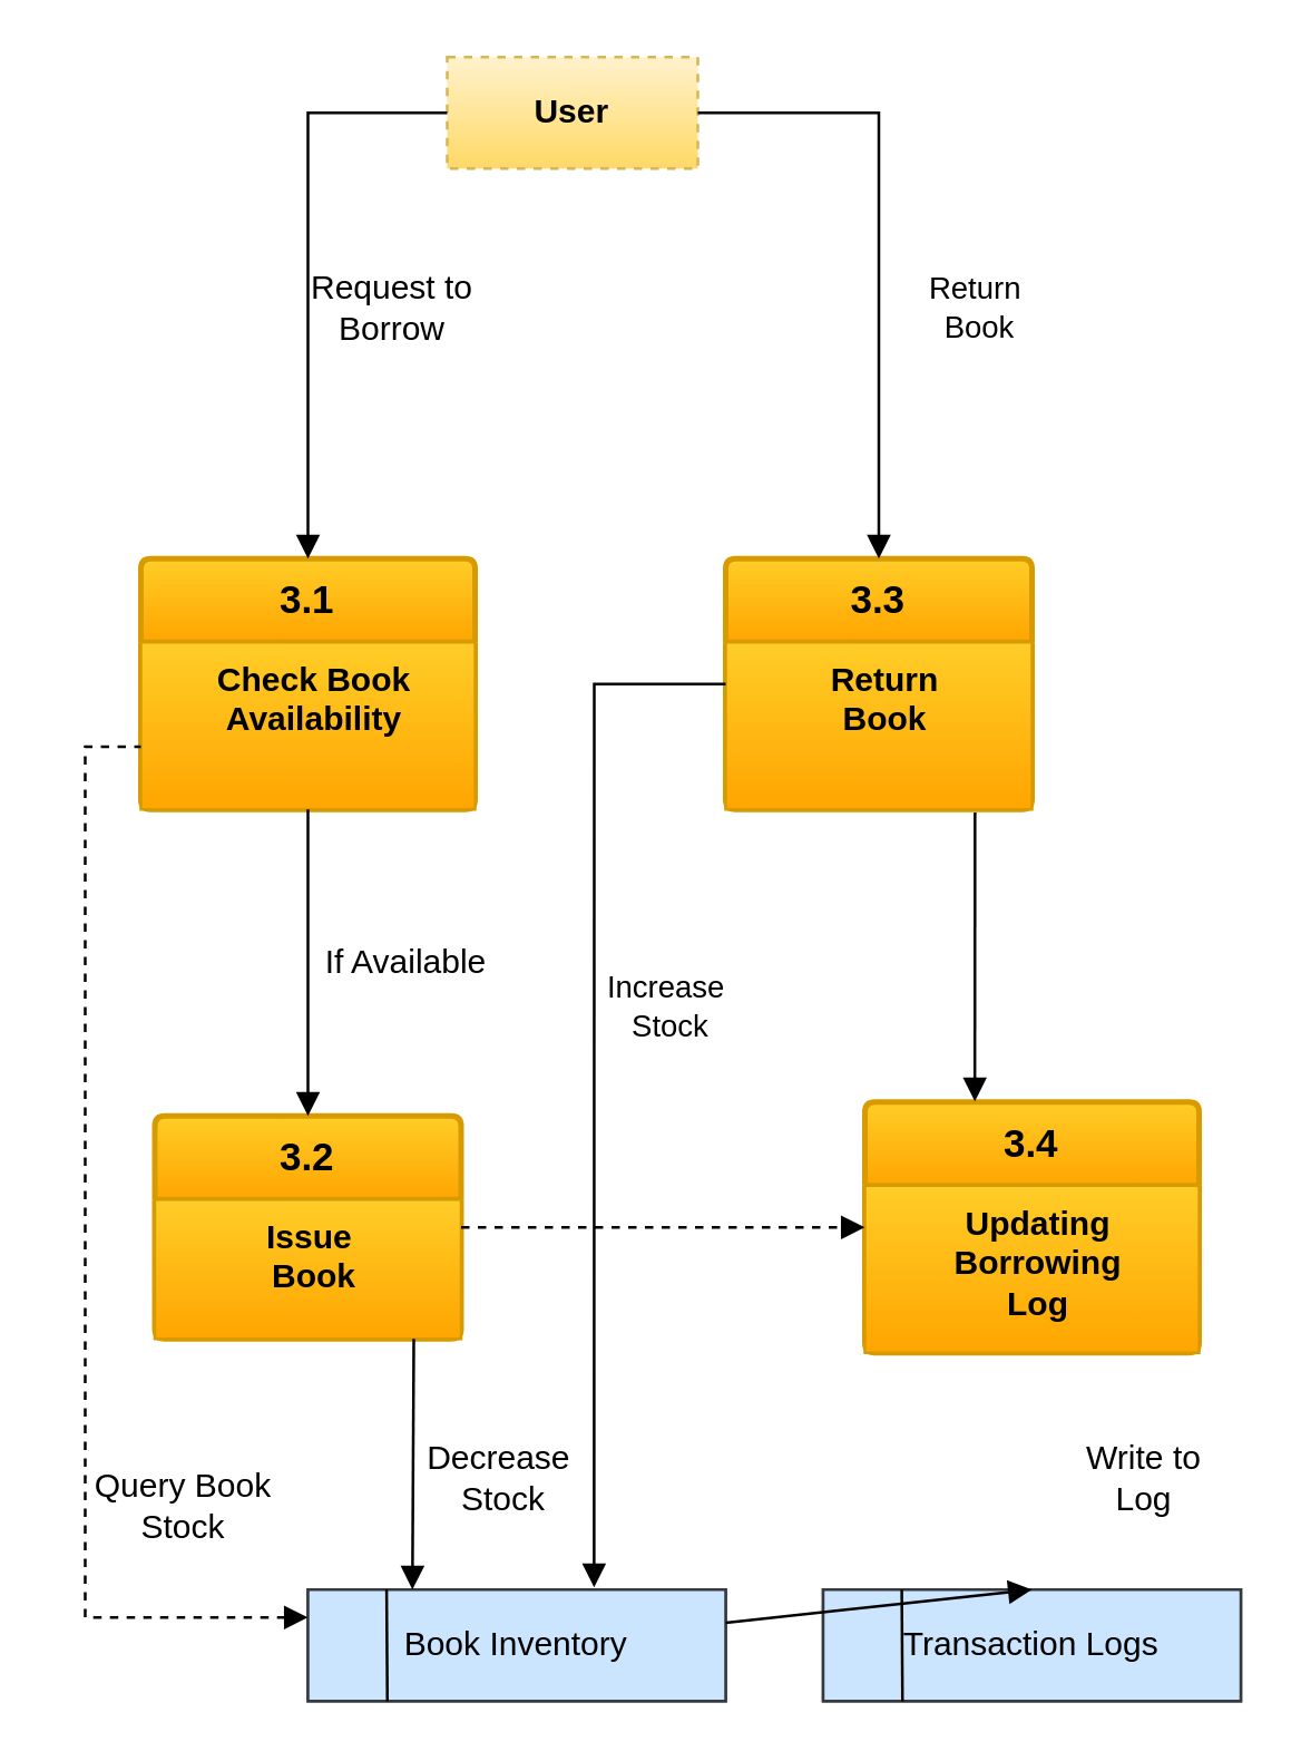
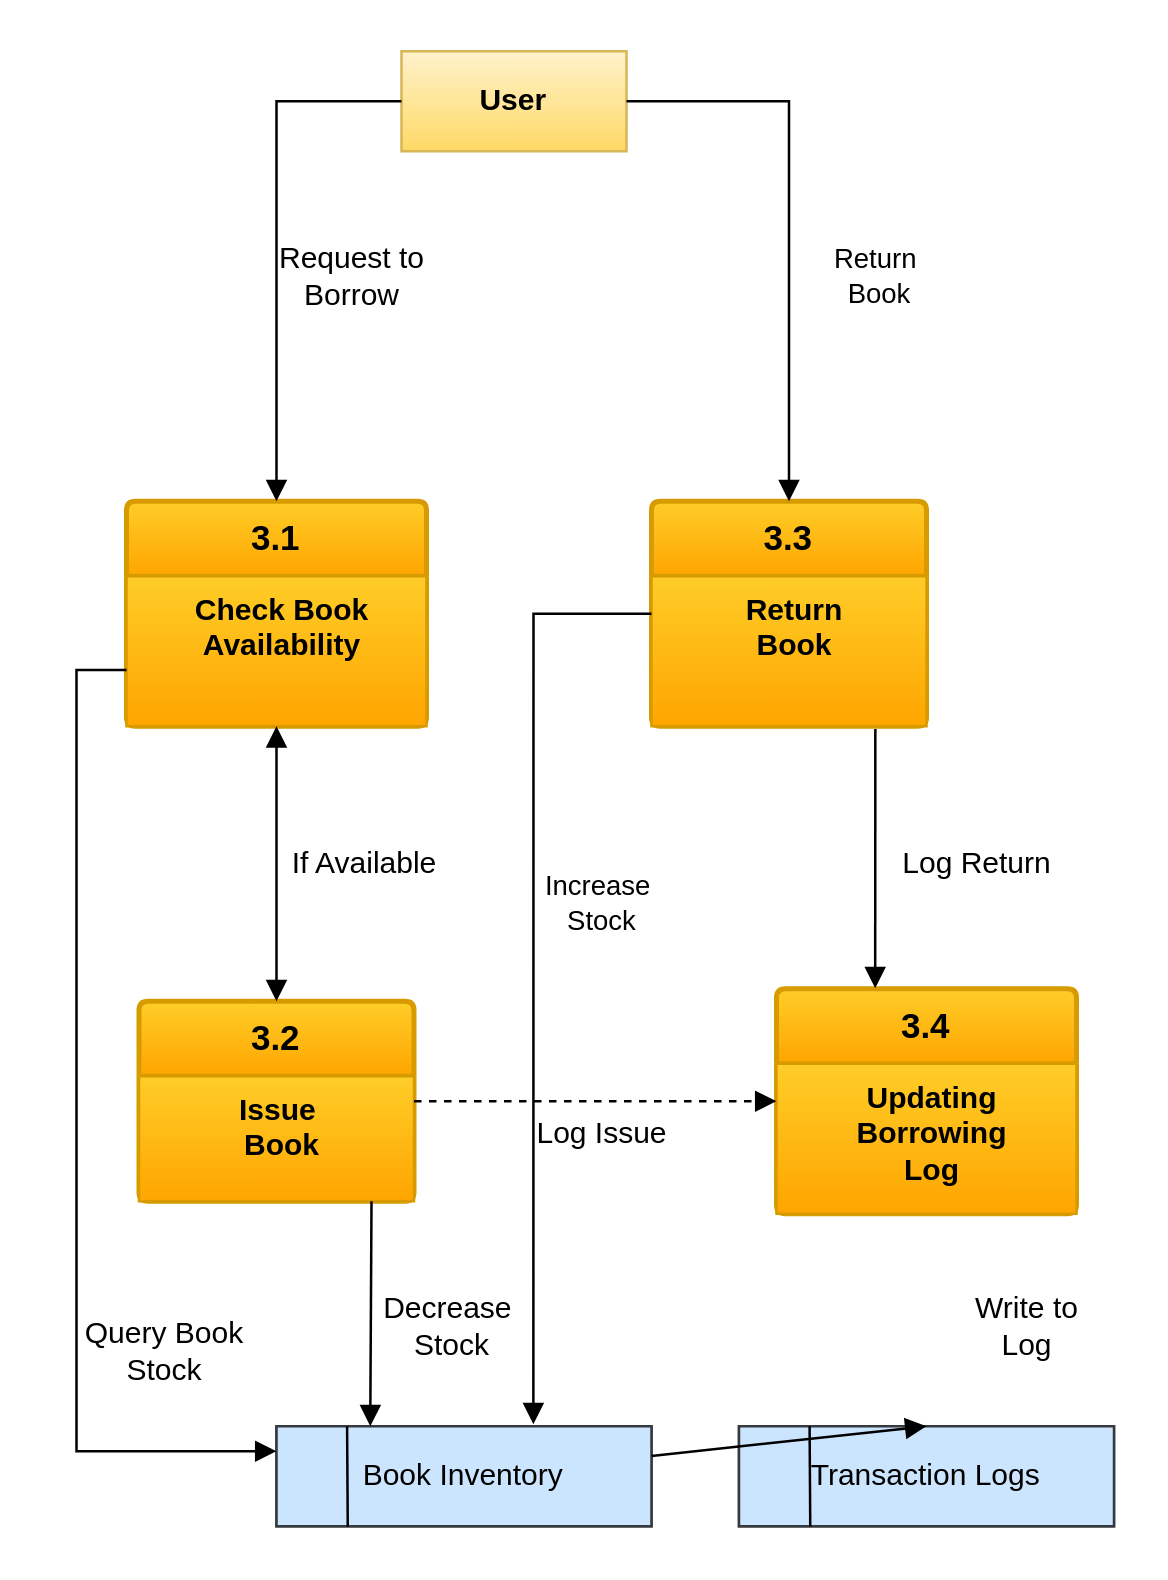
  <mxCell id="0" />
  <mxCell id="1" parent="0" />
- <mxCell id="2" value="&lt;b&gt;User&lt;/b&gt;" style="rounded=0;whiteSpace=wrap;html=1;fillColor=#fff2cc;gradientColor=#ffd966;strokeColor=#d6b656;dashed=1;" parent="1" vertex="1"><mxGeometry x="160" y="20" width="90" height="40" as="geometry" /></mxCell>
+ <mxCell id="2" value="&lt;b&gt;User&lt;/b&gt;" style="rounded=0;whiteSpace=wrap;html=1;fillColor=#fff2cc;gradientColor=#ffd966;strokeColor=#d6b656;" parent="1" vertex="1"><mxGeometry x="160" y="20" width="90" height="40" as="geometry" /></mxCell>
  <mxCell id="3" value="&lt;b&gt;3.1&lt;/b&gt;" style="swimlane;childLayout=stackLayout;horizontal=1;startSize=30;horizontalStack=0;rounded=1;fontSize=14;fontStyle=0;strokeWidth=2;resizeParent=0;resizeLast=1;shadow=0;dashed=0;align=center;arcSize=4;whiteSpace=wrap;html=1;fillColor=#ffcd28;gradientColor=#ffa500;strokeColor=#d79b00;" parent="1" vertex="1"><mxGeometry x="50" y="200" width="120" height="90" as="geometry" /></mxCell>
  <mxCell id="4" value="&lt;b&gt;Check Book&lt;/b&gt;&lt;div&gt;&lt;b&gt;Availability&lt;/b&gt;&lt;/div&gt;" style="align=center;strokeColor=#d79b00;fillColor=#ffcd28;spacingLeft=4;fontSize=12;verticalAlign=top;resizable=0;rotatable=0;part=1;html=1;gradientColor=#ffa500;" parent="3" vertex="1"><mxGeometry y="30" width="120" height="60" as="geometry" /></mxCell>
  <mxCell id="5" value="&lt;b&gt;3.2&lt;/b&gt;" style="swimlane;childLayout=stackLayout;horizontal=1;startSize=30;horizontalStack=0;rounded=1;fontSize=14;fontStyle=0;strokeWidth=2;resizeParent=0;resizeLast=1;shadow=0;dashed=0;align=center;arcSize=4;whiteSpace=wrap;html=1;fillColor=#ffcd28;gradientColor=#ffa500;strokeColor=#d79b00;" parent="1" vertex="1"><mxGeometry x="55" y="400" width="110" height="80" as="geometry" /></mxCell>
  <mxCell id="6" value="&lt;b&gt;Issue&amp;nbsp;&lt;/b&gt;&lt;div&gt;&lt;b&gt;Book&lt;/b&gt;&lt;/div&gt;" style="align=center;strokeColor=#d79b00;fillColor=#ffcd28;spacingLeft=4;fontSize=12;verticalAlign=top;resizable=0;rotatable=0;part=1;html=1;gradientColor=#ffa500;" parent="5" vertex="1"><mxGeometry y="30" width="110" height="50" as="geometry" /></mxCell>
  <mxCell id="7" value="&lt;b&gt;3.3&lt;/b&gt;" style="swimlane;childLayout=stackLayout;horizontal=1;startSize=30;horizontalStack=0;rounded=1;fontSize=14;fontStyle=0;strokeWidth=2;resizeParent=0;resizeLast=1;shadow=0;dashed=0;align=center;arcSize=4;whiteSpace=wrap;html=1;fillColor=#ffcd28;gradientColor=#ffa500;strokeColor=#d79b00;" parent="1" vertex="1"><mxGeometry x="260" y="200" width="110" height="90" as="geometry" /></mxCell>
  <mxCell id="8" value="&lt;b&gt;Return&lt;/b&gt;&lt;div&gt;&lt;b&gt;Book&lt;/b&gt;&lt;/div&gt;" style="align=center;strokeColor=#d79b00;fillColor=#ffcd28;spacingLeft=4;fontSize=12;verticalAlign=top;resizable=0;rotatable=0;part=1;html=1;gradientColor=#ffa500;" parent="7" vertex="1"><mxGeometry y="30" width="110" height="60" as="geometry" /></mxCell>
  <mxCell id="9" value="&lt;b&gt;3.4&lt;/b&gt;" style="swimlane;childLayout=stackLayout;horizontal=1;startSize=30;horizontalStack=0;rounded=1;fontSize=14;fontStyle=0;strokeWidth=2;resizeParent=0;resizeLast=1;shadow=0;dashed=0;align=center;arcSize=4;whiteSpace=wrap;html=1;fillColor=#ffcd28;gradientColor=#ffa500;strokeColor=#d79b00;" parent="1" vertex="1"><mxGeometry x="310" y="395" width="120" height="90" as="geometry" /></mxCell>
  <mxCell id="10" value="&lt;b&gt;Updating&lt;/b&gt;&lt;div&gt;&lt;b&gt;Borrowing&lt;/b&gt;&lt;/div&gt;&lt;div&gt;&lt;b&gt;Log&lt;/b&gt;&lt;/div&gt;" style="align=center;strokeColor=#d79b00;fillColor=#ffcd28;spacingLeft=4;fontSize=12;verticalAlign=top;resizable=0;rotatable=0;part=1;html=1;gradientColor=#ffa500;" parent="9" vertex="1"><mxGeometry y="30" width="120" height="60" as="geometry" /></mxCell>
  <mxCell id="11" value="" style="group" parent="1" vertex="1" connectable="0"><mxGeometry x="110" y="570" width="150" height="40" as="geometry" /></mxCell>
  <mxCell id="12" value="" style="group;fillColor=#cce5ff;strokeColor=#36393d;" parent="11" vertex="1" connectable="0"><mxGeometry width="150" height="40" as="geometry" /></mxCell>
  <mxCell id="13" value="Book Inventory" style="rounded=0;whiteSpace=wrap;html=1;fillColor=#cce5ff;strokeColor=#36393d;" parent="12" vertex="1"><mxGeometry width="150" height="40" as="geometry" /></mxCell>
  <mxCell id="14" value="" style="endArrow=none;html=1;rounded=0;exitX=0.19;exitY=1.002;exitDx=0;exitDy=0;exitPerimeter=0;" parent="12" source="13" edge="1"><mxGeometry width="50" height="50" relative="1" as="geometry"><mxPoint x="26.471" y="40" as="sourcePoint" /><mxPoint x="28.235" as="targetPoint" /></mxGeometry></mxCell>
  <mxCell id="15" value="" style="group" parent="1" vertex="1" connectable="0"><mxGeometry x="295" y="570" width="150" height="40" as="geometry" /></mxCell>
  <mxCell id="16" value="" style="group;fillColor=#cce5ff;strokeColor=#36393d;" parent="15" vertex="1" connectable="0"><mxGeometry width="150" height="40" as="geometry" /></mxCell>
  <mxCell id="17" value="Transaction Logs" style="rounded=0;whiteSpace=wrap;html=1;fillColor=#cce5ff;strokeColor=#36393d;" parent="16" vertex="1"><mxGeometry width="150" height="40" as="geometry" /></mxCell>
  <mxCell id="18" value="" style="endArrow=none;html=1;rounded=0;exitX=0.19;exitY=1.002;exitDx=0;exitDy=0;exitPerimeter=0;" parent="16" source="17" edge="1"><mxGeometry width="50" height="50" relative="1" as="geometry"><mxPoint x="26.471" y="40" as="sourcePoint" /><mxPoint x="28.235" as="targetPoint" /></mxGeometry></mxCell>
  <mxCell id="19" value="" style="endArrow=none;html=1;rounded=0;entryX=0;entryY=0.5;entryDx=0;entryDy=0;exitX=0.5;exitY=0;exitDx=0;exitDy=0;edgeStyle=orthogonalEdgeStyle;startArrow=block;startFill=1;" parent="1" source="3" target="2" edge="1"><mxGeometry width="50" height="50" relative="1" as="geometry"><mxPoint x="230" y="220" as="sourcePoint" /><mxPoint x="280" y="170" as="targetPoint" /></mxGeometry></mxCell>
  <mxCell id="20" value="Request to&lt;div&gt;Borrow&lt;/div&gt;" style="text;html=1;align=center;verticalAlign=middle;resizable=0;points=[];autosize=1;strokeColor=none;fillColor=none;" parent="1" vertex="1"><mxGeometry x="100" y="90" width="80" height="40" as="geometry" /></mxCell>
  <mxCell id="21" value="" style="endArrow=none;html=1;rounded=0;entryX=1;entryY=0.5;entryDx=0;entryDy=0;exitX=0.5;exitY=0;exitDx=0;exitDy=0;edgeStyle=orthogonalEdgeStyle;startArrow=block;startFill=1;" parent="1" source="7" target="2" edge="1"><mxGeometry width="50" height="50" relative="1" as="geometry"><mxPoint x="200" y="190" as="sourcePoint" /><mxPoint x="250" y="140" as="targetPoint" /></mxGeometry></mxCell>
  <mxCell id="22" value="Return&amp;nbsp;&lt;div&gt;&lt;span style=&quot;background-color: light-dark(#ffffff, var(--ge-dark-color, #121212)); color: light-dark(rgb(0, 0, 0), rgb(255, 255, 255));&quot;&gt;Book&lt;/span&gt;&lt;/div&gt;" style="edgeLabel;html=1;align=center;verticalAlign=middle;resizable=0;points=[];" parent="21" vertex="1" connectable="0"><mxGeometry x="-0.096" y="-3" relative="1" as="geometry"><mxPoint x="32" y="11" as="offset" /></mxGeometry></mxCell>
- <mxCell id="23" value="" style="endArrow=none;html=1;rounded=0;entryX=0.5;entryY=1;entryDx=0;entryDy=0;exitX=0.5;exitY=0;exitDx=0;exitDy=0;startArrow=block;startFill=1;" parent="1" source="5" target="3" edge="1"><mxGeometry width="50" height="50" relative="1" as="geometry"><mxPoint x="50" y="370" as="sourcePoint" /><mxPoint x="100" y="320" as="targetPoint" /></mxGeometry></mxCell>
+ <mxCell id="23" value="" style="endArrow=block;html=1;rounded=0;entryX=0.5;entryY=1;entryDx=0;entryDy=0;exitX=0.5;exitY=0;exitDx=0;exitDy=0;startArrow=block;startFill=1;" parent="1" source="5" target="3" edge="1"><mxGeometry width="50" height="50" relative="1" as="geometry"><mxPoint x="50" y="370" as="sourcePoint" /><mxPoint x="100" y="320" as="targetPoint" /></mxGeometry></mxCell>
  <mxCell id="24" value="&amp;nbsp; &amp;nbsp;If Available" style="text;html=1;align=center;verticalAlign=middle;resizable=0;points=[];autosize=1;strokeColor=none;fillColor=none;" parent="1" vertex="1"><mxGeometry x="95" y="330" width="90" height="30" as="geometry" /></mxCell>
- <mxCell id="25" value="" style="endArrow=none;html=1;rounded=0;entryX=0;entryY=0.75;entryDx=0;entryDy=0;exitX=0;exitY=0.25;exitDx=0;exitDy=0;edgeStyle=orthogonalEdgeStyle;startArrow=block;startFill=1;dashed=1;" parent="1" source="13" target="3" edge="1"><mxGeometry width="50" height="50" relative="1" as="geometry"><mxPoint y="580" as="sourcePoint" x="30" /><mxPoint x="80" y="530" as="targetPoint" /><Array as="points"><mxPoint y="580" x="30" /><mxPoint y="268" x="30" /></Array></mxGeometry></mxCell>
+ <mxCell id="25" value="" style="endArrow=none;html=1;rounded=0;entryX=0;entryY=0.75;entryDx=0;entryDy=0;exitX=0;exitY=0.25;exitDx=0;exitDy=0;edgeStyle=orthogonalEdgeStyle;startArrow=block;startFill=1;" parent="1" source="13" target="3" edge="1"><mxGeometry width="50" height="50" relative="1" as="geometry"><mxPoint y="580" as="sourcePoint" x="30" /><mxPoint x="80" y="530" as="targetPoint" /><Array as="points"><mxPoint y="580" x="30" /><mxPoint y="268" x="30" /></Array></mxGeometry></mxCell>
  <mxCell id="26" value="Query Book&lt;div&gt;Stock&lt;/div&gt;" style="text;html=1;align=center;verticalAlign=middle;resizable=0;points=[];autosize=1;strokeColor=none;fillColor=none;" parent="1" vertex="1"><mxGeometry x="20" y="520" width="90" height="40" as="geometry" /></mxCell>
  <mxCell id="27" value="" style="endArrow=none;html=1;rounded=0;exitX=0.25;exitY=0;exitDx=0;exitDy=0;startArrow=block;startFill=1;" parent="1" source="13" edge="1"><mxGeometry width="50" height="50" relative="1" as="geometry"><mxPoint x="170" y="560" as="sourcePoint" /><mxPoint x="148" y="480" as="targetPoint" /></mxGeometry></mxCell>
  <mxCell id="28" value="Decrease&amp;nbsp;&lt;div&gt;Stock&lt;/div&gt;" style="text;html=1;align=center;verticalAlign=middle;resizable=0;points=[];autosize=1;strokeColor=none;fillColor=none;" parent="1" vertex="1"><mxGeometry x="140" y="510" width="80" height="40" as="geometry" /></mxCell>
  <mxCell id="29" value="" style="endArrow=block;html=1;rounded=0;exitX=1;exitY=0.5;exitDx=0;exitDy=0;entryX=0;entryY=0.5;entryDx=0;entryDy=0;endFill=1;dashed=1;" parent="1" source="5" target="9" edge="1"><mxGeometry width="50" height="50" relative="1" as="geometry"><mxPoint x="240" y="480" as="sourcePoint" /><mxPoint x="290" y="430" as="targetPoint" /></mxGeometry></mxCell>
+ <mxCell id="30" value="Log Issue" style="text;html=1;align=center;verticalAlign=middle;resizable=0;points=[];autosize=1;strokeColor=none;fillColor=none;" parent="1" vertex="1"><mxGeometry x="200" y="438" width="80" height="30" as="geometry" /></mxCell>
  <mxCell id="31" value="" style="endArrow=none;html=1;rounded=0;entryX=0.814;entryY=1.018;entryDx=0;entryDy=0;entryPerimeter=0;exitX=0.329;exitY=-0.002;exitDx=0;exitDy=0;exitPerimeter=0;startArrow=block;startFill=1;" parent="1" source="9" target="8" edge="1"><mxGeometry width="50" height="50" relative="1" as="geometry"><mxPoint x="350" y="390" as="sourcePoint" /><mxPoint x="490" y="250" as="targetPoint" /><Array as="points" /></mxGeometry></mxCell>
+ <mxCell id="32" value="Log Return" style="text;html=1;align=center;verticalAlign=middle;resizable=0;points=[];autosize=1;strokeColor=none;fillColor=none;" parent="1" vertex="1"><mxGeometry x="350" y="330" width="80" height="30" as="geometry" /></mxCell>
  <mxCell id="33" value="" style="endArrow=none;html=1;rounded=0;exitX=0.5;exitY=0;exitDx=0;exitDy=0;startArrow=block;startFill=1;" parent="1" source="17" target="13" edge="1"><mxGeometry width="50" height="50" relative="1" as="geometry"><mxPoint x="330" y="580" as="sourcePoint" /><mxPoint x="380" y="530" as="targetPoint" /></mxGeometry></mxCell>
  <mxCell id="34" value="Write to&lt;div&gt;Log&lt;/div&gt;" style="text;html=1;align=center;verticalAlign=middle;resizable=0;points=[];autosize=1;strokeColor=none;fillColor=none;" parent="1" vertex="1"><mxGeometry x="380" y="510" width="60" height="40" as="geometry" /></mxCell>
  <mxCell id="35" value="" style="endArrow=none;html=1;rounded=0;entryX=0;entryY=0.5;entryDx=0;entryDy=0;exitX=0.685;exitY=-0.019;exitDx=0;exitDy=0;exitPerimeter=0;edgeStyle=orthogonalEdgeStyle;startArrow=block;startFill=1;" parent="1" source="13" target="7" edge="1"><mxGeometry width="50" height="50" relative="1" as="geometry"><mxPoint x="200" y="380" as="sourcePoint" /><mxPoint x="250" y="330" as="targetPoint" /></mxGeometry></mxCell>
  <mxCell id="36" value="Increase&amp;nbsp;&lt;div&gt;Stock&lt;/div&gt;" style="edgeLabel;html=1;align=center;verticalAlign=middle;resizable=0;points=[];" parent="35" vertex="1" connectable="0"><mxGeometry x="0.157" y="-6" relative="1" as="geometry"><mxPoint x="21" y="6" as="offset" /></mxGeometry></mxCell>
